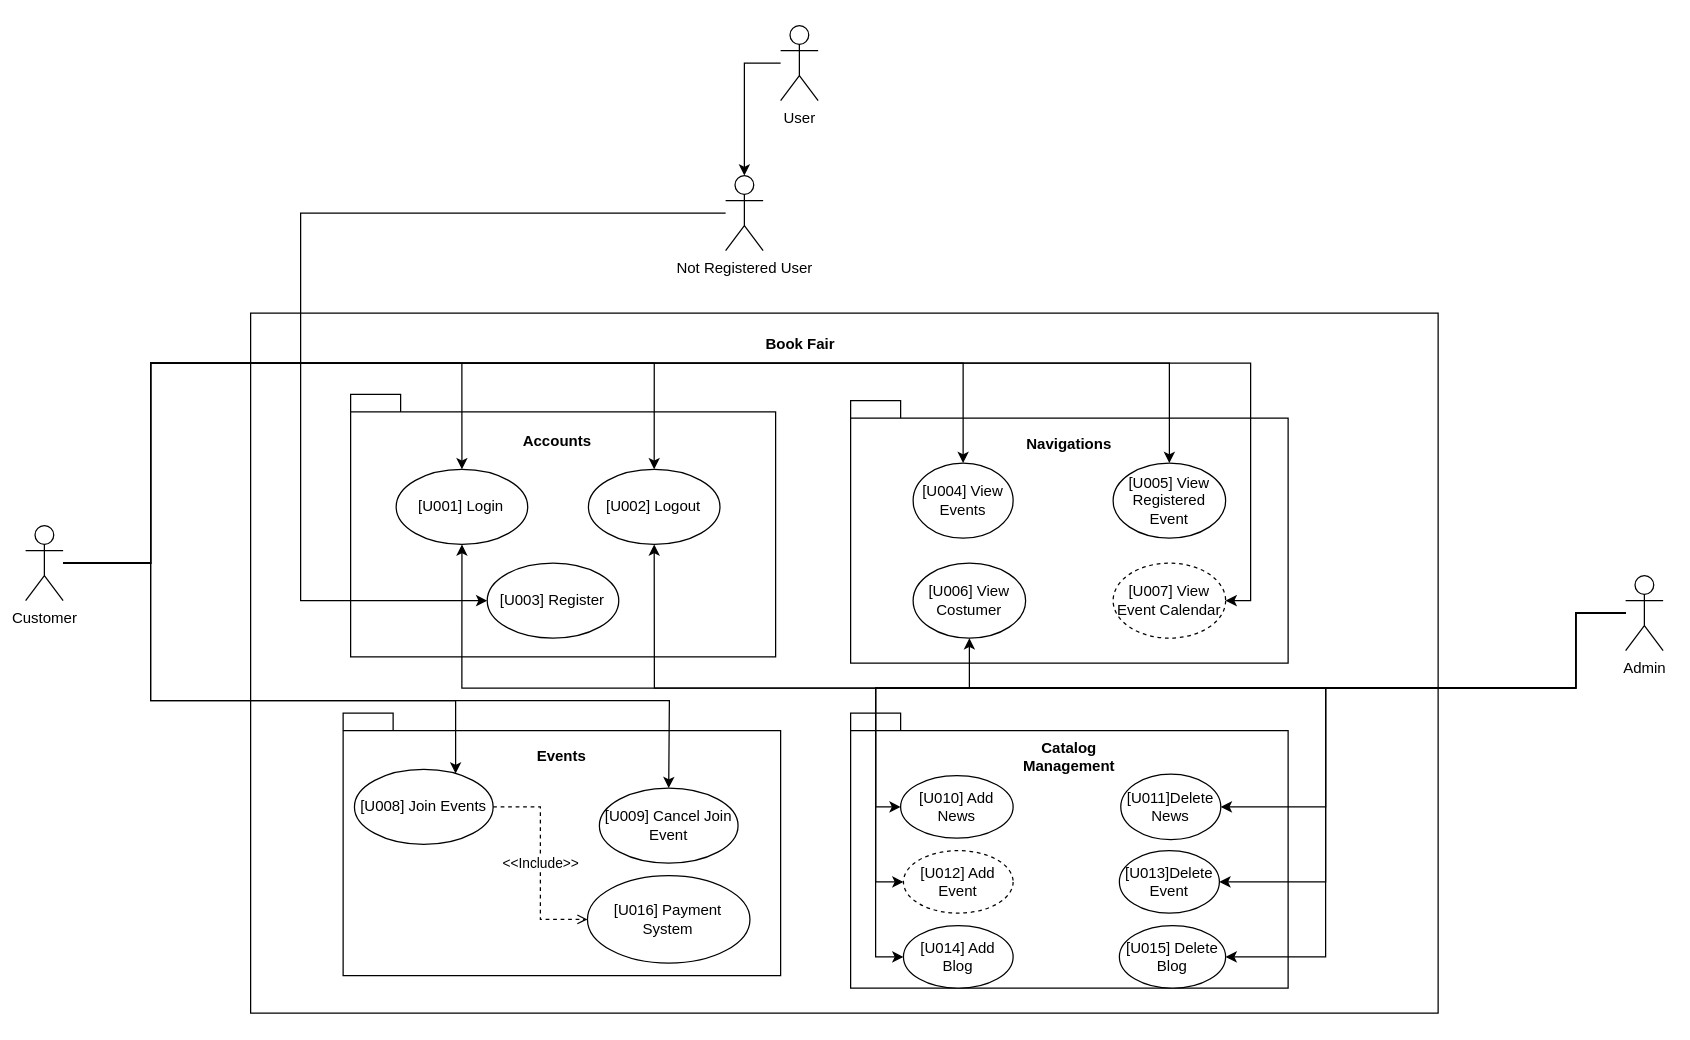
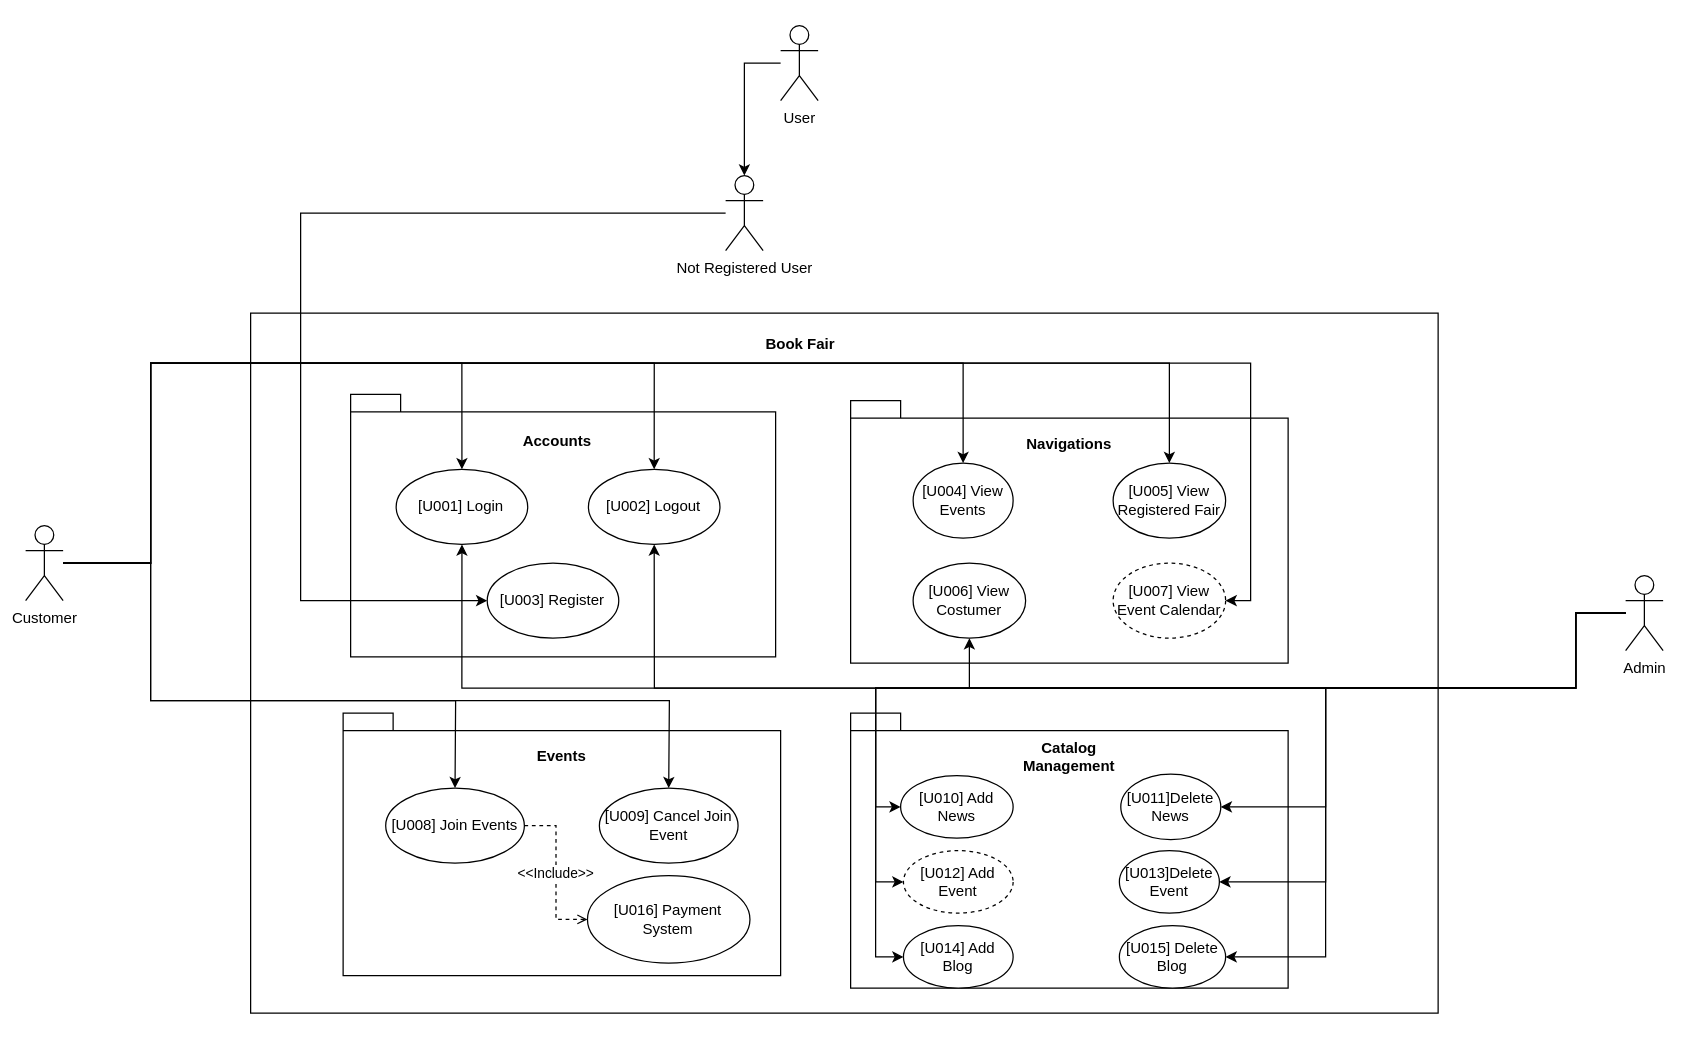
  <mxCell id="0" />
  <mxCell id="1" parent="0" />
  <mxCell id="2" value="" style="html=1;whiteSpace=wrap;" vertex="1" parent="1"><mxGeometry x="200" y="250" width="950" height="560" as="geometry" /></mxCell>
  <mxCell id="3" style="edgeStyle=orthogonalEdgeStyle;rounded=0;orthogonalLoop=1;jettySize=auto;html=1;entryX=0.5;entryY=0;entryDx=0;entryDy=0;entryPerimeter=0;" edge="1" parent="1" source="4" target="5"><mxGeometry relative="1" as="geometry"><mxPoint x="639" y="130" as="targetPoint" /></mxGeometry></mxCell>
  <mxCell id="4" value="User" style="shape=umlActor;verticalLabelPosition=bottom;verticalAlign=top;html=1;outlineConnect=0;" vertex="1" parent="1"><mxGeometry x="624" y="20" width="30" height="60" as="geometry" /></mxCell>
  <mxCell id="5" value="Not Registered User" style="shape=umlActor;verticalLabelPosition=bottom;verticalAlign=top;html=1;outlineConnect=0;" vertex="1" parent="1"><mxGeometry x="580" y="140" width="30" height="60" as="geometry" /></mxCell>
  <mxCell id="6" value="Book Fair" style="text;html=1;align=center;verticalAlign=middle;whiteSpace=wrap;rounded=0;fontStyle=1" vertex="1" parent="1"><mxGeometry x="610" y="260" width="60" height="30" as="geometry" /></mxCell>
  <mxCell id="7" value="" style="group;fontStyle=1" vertex="1" connectable="0" parent="1"><mxGeometry x="280" y="315" width="340" height="210" as="geometry" /></mxCell>
  <mxCell id="8" value="" style="shape=folder;fontStyle=1;spacingTop=10;tabWidth=40;tabHeight=14;tabPosition=left;html=1;whiteSpace=wrap;" vertex="1" parent="7"><mxGeometry width="340" height="210" as="geometry" /></mxCell>
  <mxCell id="9" value="Accounts" style="text;html=1;align=center;verticalAlign=middle;whiteSpace=wrap;rounded=0;fontStyle=1" vertex="1" parent="7"><mxGeometry x="117.381" y="15" width="97.143" height="45" as="geometry" /></mxCell>
  <mxCell id="10" value="[U001] Login" style="ellipse;whiteSpace=wrap;html=1;" vertex="1" parent="7"><mxGeometry x="36.429" y="60" width="105.238" height="60" as="geometry" /></mxCell>
  <mxCell id="11" value="[U002] Logout" style="ellipse;whiteSpace=wrap;html=1;" vertex="1" parent="7"><mxGeometry x="190.238" y="60" width="105.238" height="60" as="geometry" /></mxCell>
  <mxCell id="12" value="[U003] Register" style="ellipse;whiteSpace=wrap;html=1;" vertex="1" parent="7"><mxGeometry x="109.286" y="135" width="105.238" height="60" as="geometry" /></mxCell>
  <mxCell id="13" value="" style="shape=folder;fontStyle=1;spacingTop=10;tabWidth=40;tabHeight=14;tabPosition=left;html=1;whiteSpace=wrap;" vertex="1" parent="1"><mxGeometry x="680" y="320" width="350" height="210" as="geometry" /></mxCell>
  <mxCell id="14" style="edgeStyle=orthogonalEdgeStyle;rounded=0;orthogonalLoop=1;jettySize=auto;html=1;entryX=0;entryY=0.5;entryDx=0;entryDy=0;" edge="1" parent="1" source="5" target="12"><mxGeometry relative="1" as="geometry"><Array as="points"><mxPoint y="170" x="240" /><mxPoint y="480" x="240" /></Array></mxGeometry></mxCell>
  <mxCell id="15" value="Navigations" style="text;html=1;align=center;verticalAlign=middle;whiteSpace=wrap;rounded=0;fontStyle=1" vertex="1" parent="1"><mxGeometry x="825" y="340" width="60" height="30" as="geometry" /></mxCell>
  <mxCell id="16" value="[U004] View Events" style="ellipse;whiteSpace=wrap;html=1;" vertex="1" parent="1"><mxGeometry x="730" y="370" width="80" height="60" as="geometry" /></mxCell>
- <mxCell id="17" value="[U005] View Registered Event" style="ellipse;whiteSpace=wrap;html=1;" vertex="1" parent="1"><mxGeometry x="890" y="370" width="90" height="60" as="geometry" /></mxCell>
+ <mxCell id="17" value="[U005] View Registered Fair" style="ellipse;whiteSpace=wrap;html=1;" vertex="1" parent="1"><mxGeometry x="890" y="370" width="90" height="60" as="geometry" /></mxCell>
  <mxCell id="18" value="" style="shape=folder;fontStyle=1;spacingTop=10;tabWidth=40;tabHeight=14;tabPosition=left;html=1;whiteSpace=wrap;" vertex="1" parent="1"><mxGeometry x="680" y="570" width="350" height="220" as="geometry" /></mxCell>
  <mxCell id="19" value="" style="shape=folder;fontStyle=1;spacingTop=10;tabWidth=40;tabHeight=14;tabPosition=left;html=1;whiteSpace=wrap;" vertex="1" parent="1"><mxGeometry x="274" y="570" width="350" height="210" as="geometry" /></mxCell>
  <mxCell id="20" value="Events" style="text;html=1;align=center;verticalAlign=middle;whiteSpace=wrap;rounded=0;fontStyle=1" vertex="1" parent="1"><mxGeometry x="419" y="590" width="60" height="30" as="geometry" /></mxCell>
  <mxCell id="21" value="&amp;lt;&amp;lt;Include&amp;gt;&amp;gt;" style="edgeStyle=orthogonalEdgeStyle;rounded=0;orthogonalLoop=1;jettySize=auto;html=1;entryX=0;entryY=0.5;entryDx=0;entryDy=0;endArrow=open;endFill=0;dashed=1;" edge="1" parent="1" source="22" target="33"><mxGeometry relative="1" as="geometry" /></mxCell>
- <mxCell id="22" value="[U008] Join Events" style="ellipse;whiteSpace=wrap;html=1;" vertex="1" parent="1"><mxGeometry x="283.05" y="615" width="110.95" height="60" as="geometry" /></mxCell>
+ <mxCell id="22" value="[U008] Join Events" style="ellipse;whiteSpace=wrap;html=1;" vertex="1" parent="1"><mxGeometry x="308.05" y="630" width="110.95" height="60" as="geometry" /></mxCell>
  <mxCell id="23" value="[U013]Delete Event" style="ellipse;whiteSpace=wrap;html=1;" vertex="1" parent="1"><mxGeometry x="895" y="680" width="80" height="50" as="geometry" /></mxCell>
  <mxCell id="24" value="[U012] Add Event" style="ellipse;whiteSpace=wrap;html=1;dashed=1;" vertex="1" parent="1"><mxGeometry x="722.26" y="680" width="87.74" height="50" as="geometry" /></mxCell>
  <mxCell id="25" value="[U009] Cancel Join Event" style="ellipse;whiteSpace=wrap;html=1;" vertex="1" parent="1"><mxGeometry x="479" y="630" width="110.95" height="60" as="geometry" /></mxCell>
  <mxCell id="26" value="[U006] View Costumer" style="ellipse;whiteSpace=wrap;html=1;" vertex="1" parent="1"><mxGeometry x="730" y="450" width="90" height="60" as="geometry" /></mxCell>
  <mxCell id="27" value="[U007] View Event Calendar" style="ellipse;whiteSpace=wrap;html=1;dashed=1;" vertex="1" parent="1"><mxGeometry x="890" y="450" width="90" height="60" as="geometry" /></mxCell>
  <mxCell id="28" value="Catalog Management" style="text;html=1;align=center;verticalAlign=middle;whiteSpace=wrap;rounded=0;fontStyle=1" vertex="1" parent="1"><mxGeometry x="825" y="590" width="60" height="30" as="geometry" /></mxCell>
  <mxCell id="29" value="[U010] Add News" style="ellipse;whiteSpace=wrap;html=1;" vertex="1" parent="1"><mxGeometry x="720" y="620" width="90" height="50" as="geometry" /></mxCell>
  <mxCell id="30" value="[U011]Delete News" style="ellipse;whiteSpace=wrap;html=1;" vertex="1" parent="1"><mxGeometry x="896.13" y="618.75" width="80" height="52.5" as="geometry" /></mxCell>
  <mxCell id="31" value="[U014] Add Blog" style="ellipse;whiteSpace=wrap;html=1;" vertex="1" parent="1"><mxGeometry x="722.26" y="740" width="87.74" height="50" as="geometry" /></mxCell>
  <mxCell id="32" value="[U015] Delete Blog" style="ellipse;whiteSpace=wrap;html=1;" vertex="1" parent="1"><mxGeometry x="895" y="740" width="85" height="50" as="geometry" /></mxCell>
  <mxCell id="33" value="[U016] Payment System" style="ellipse;whiteSpace=wrap;html=1;" vertex="1" parent="1"><mxGeometry x="469.47" y="700" width="130" height="70" as="geometry" /></mxCell>
  <mxCell id="34" style="edgeStyle=orthogonalEdgeStyle;rounded=0;orthogonalLoop=1;jettySize=auto;html=1;entryX=0.5;entryY=1;entryDx=0;entryDy=0;" edge="1" parent="1" source="43" target="10"><mxGeometry relative="1" as="geometry"><Array as="points"><mxPoint x="1260" y="490" /><mxPoint x="1260" y="550" /><mxPoint x="369" y="550" /></Array></mxGeometry></mxCell>
  <mxCell id="35" style="edgeStyle=orthogonalEdgeStyle;rounded=0;orthogonalLoop=1;jettySize=auto;html=1;" edge="1" parent="1" source="43" target="11"><mxGeometry relative="1" as="geometry"><Array as="points"><mxPoint x="1260" y="490" /><mxPoint x="1260" y="550" /><mxPoint x="523" y="550" /></Array></mxGeometry></mxCell>
  <mxCell id="36" style="edgeStyle=orthogonalEdgeStyle;rounded=0;orthogonalLoop=1;jettySize=auto;html=1;entryX=0;entryY=0.5;entryDx=0;entryDy=0;" edge="1" parent="1" source="43" target="29"><mxGeometry relative="1" as="geometry"><Array as="points"><mxPoint x="1260" y="490" /><mxPoint x="1260" y="550" /><mxPoint x="700" y="550" /><mxPoint x="700" y="645" /></Array></mxGeometry></mxCell>
  <mxCell id="37" style="edgeStyle=orthogonalEdgeStyle;rounded=0;orthogonalLoop=1;jettySize=auto;html=1;entryX=1;entryY=0.5;entryDx=0;entryDy=0;" edge="1" parent="1" source="43" target="30"><mxGeometry relative="1" as="geometry"><Array as="points"><mxPoint x="1260" y="490" /><mxPoint x="1260" y="550" /><mxPoint x="1060" y="550" /><mxPoint x="1060" y="645" /></Array></mxGeometry></mxCell>
  <mxCell id="38" style="edgeStyle=orthogonalEdgeStyle;rounded=0;orthogonalLoop=1;jettySize=auto;html=1;entryX=0;entryY=0.5;entryDx=0;entryDy=0;" edge="1" parent="1" source="43" target="24"><mxGeometry relative="1" as="geometry"><Array as="points"><mxPoint x="1260" y="490" /><mxPoint x="1260" y="550" /><mxPoint x="700" y="550" /><mxPoint x="700" y="705" /></Array></mxGeometry></mxCell>
  <mxCell id="39" style="edgeStyle=orthogonalEdgeStyle;rounded=0;orthogonalLoop=1;jettySize=auto;html=1;entryX=0;entryY=0.5;entryDx=0;entryDy=0;" edge="1" parent="1" source="43" target="31"><mxGeometry relative="1" as="geometry"><Array as="points"><mxPoint x="1260" y="490" /><mxPoint x="1260" y="550" /><mxPoint x="700" y="550" /><mxPoint x="700" y="765" /></Array></mxGeometry></mxCell>
  <mxCell id="40" style="edgeStyle=orthogonalEdgeStyle;rounded=0;orthogonalLoop=1;jettySize=auto;html=1;entryX=1;entryY=0.5;entryDx=0;entryDy=0;" edge="1" parent="1" source="43" target="23"><mxGeometry relative="1" as="geometry"><Array as="points"><mxPoint x="1260" y="490" /><mxPoint x="1260" y="550" /><mxPoint x="1060" y="550" /><mxPoint x="1060" y="705" /></Array></mxGeometry></mxCell>
  <mxCell id="41" style="edgeStyle=orthogonalEdgeStyle;rounded=0;orthogonalLoop=1;jettySize=auto;html=1;entryX=1;entryY=0.5;entryDx=0;entryDy=0;" edge="1" parent="1" source="43" target="32"><mxGeometry relative="1" as="geometry"><Array as="points"><mxPoint x="1260" y="490" /><mxPoint x="1260" y="550" /><mxPoint x="1060" y="550" /><mxPoint x="1060" y="765" /></Array></mxGeometry></mxCell>
  <mxCell id="42" style="edgeStyle=orthogonalEdgeStyle;rounded=0;orthogonalLoop=1;jettySize=auto;html=1;entryX=0.5;entryY=1;entryDx=0;entryDy=0;" edge="1" parent="1" source="43" target="26"><mxGeometry relative="1" as="geometry"><Array as="points"><mxPoint x="1260" y="490" /><mxPoint x="1260" y="550" /><mxPoint x="775" y="550" /></Array></mxGeometry></mxCell>
  <mxCell id="43" value="Admin" style="shape=umlActor;verticalLabelPosition=bottom;verticalAlign=top;html=1;outlineConnect=0;" vertex="1" parent="1"><mxGeometry x="1300" y="460" width="30" height="60" as="geometry" /></mxCell>
  <mxCell id="44" style="edgeStyle=orthogonalEdgeStyle;rounded=0;orthogonalLoop=1;jettySize=auto;html=1;entryX=0.5;entryY=0;entryDx=0;entryDy=0;" edge="1" parent="1" source="51" target="11"><mxGeometry relative="1" as="geometry"><Array as="points"><mxPoint x="120" y="450" /><mxPoint x="120" y="290" /><mxPoint x="523" y="290" /></Array></mxGeometry></mxCell>
  <mxCell id="45" style="edgeStyle=orthogonalEdgeStyle;rounded=0;orthogonalLoop=1;jettySize=auto;html=1;entryX=0.5;entryY=0;entryDx=0;entryDy=0;" edge="1" parent="1" source="51" target="10"><mxGeometry relative="1" as="geometry"><Array as="points"><mxPoint x="120" y="450" /><mxPoint x="120" y="290" /><mxPoint x="369" y="290" /></Array></mxGeometry></mxCell>
  <mxCell id="46" style="edgeStyle=orthogonalEdgeStyle;rounded=0;orthogonalLoop=1;jettySize=auto;html=1;entryX=0.5;entryY=0;entryDx=0;entryDy=0;" edge="1" parent="1" source="51" target="16"><mxGeometry relative="1" as="geometry"><Array as="points"><mxPoint x="120" y="450" /><mxPoint x="120" y="290" /><mxPoint x="770" y="290" /></Array></mxGeometry></mxCell>
  <mxCell id="47" style="edgeStyle=orthogonalEdgeStyle;rounded=0;orthogonalLoop=1;jettySize=auto;html=1;entryX=0.5;entryY=0;entryDx=0;entryDy=0;" edge="1" parent="1" source="51" target="17"><mxGeometry relative="1" as="geometry"><Array as="points"><mxPoint x="120" y="450" /><mxPoint x="120" y="290" /><mxPoint x="935" y="290" /></Array></mxGeometry></mxCell>
  <mxCell id="48" style="edgeStyle=orthogonalEdgeStyle;rounded=0;orthogonalLoop=1;jettySize=auto;html=1;entryX=1;entryY=0.5;entryDx=0;entryDy=0;" edge="1" parent="1" source="51" target="27"><mxGeometry relative="1" as="geometry"><Array as="points"><mxPoint x="120" y="450" /><mxPoint x="120" y="290" /><mxPoint x="1000" y="290" /><mxPoint x="1000" y="480" /></Array></mxGeometry></mxCell>
  <mxCell id="49" style="edgeStyle=orthogonalEdgeStyle;rounded=0;orthogonalLoop=1;jettySize=auto;html=1;" edge="1" parent="1" source="51" target="22"><mxGeometry relative="1" as="geometry"><Array as="points"><mxPoint x="120" y="450" /><mxPoint x="120" y="560" /><mxPoint x="364" y="560" /></Array></mxGeometry></mxCell>
  <mxCell id="50" style="edgeStyle=orthogonalEdgeStyle;rounded=0;orthogonalLoop=1;jettySize=auto;html=1;" edge="1" parent="1" source="51" target="25"><mxGeometry relative="1" as="geometry"><Array as="points"><mxPoint x="120" y="450" /><mxPoint x="120" y="560" /><mxPoint x="535" y="560" /></Array></mxGeometry></mxCell>
  <mxCell id="51" value="Customer" style="shape=umlActor;verticalLabelPosition=bottom;verticalAlign=top;html=1;outlineConnect=0;" vertex="1" parent="1"><mxGeometry x="20" y="420" width="30" height="60" as="geometry" /></mxCell>
